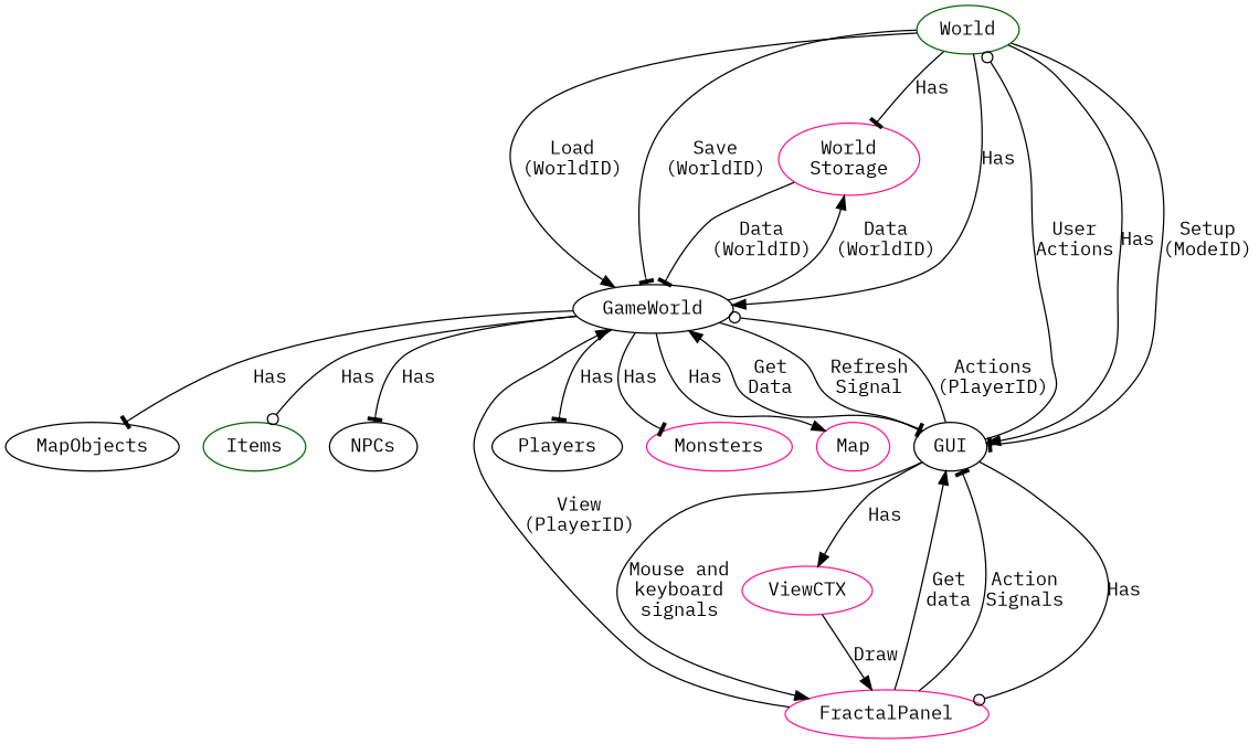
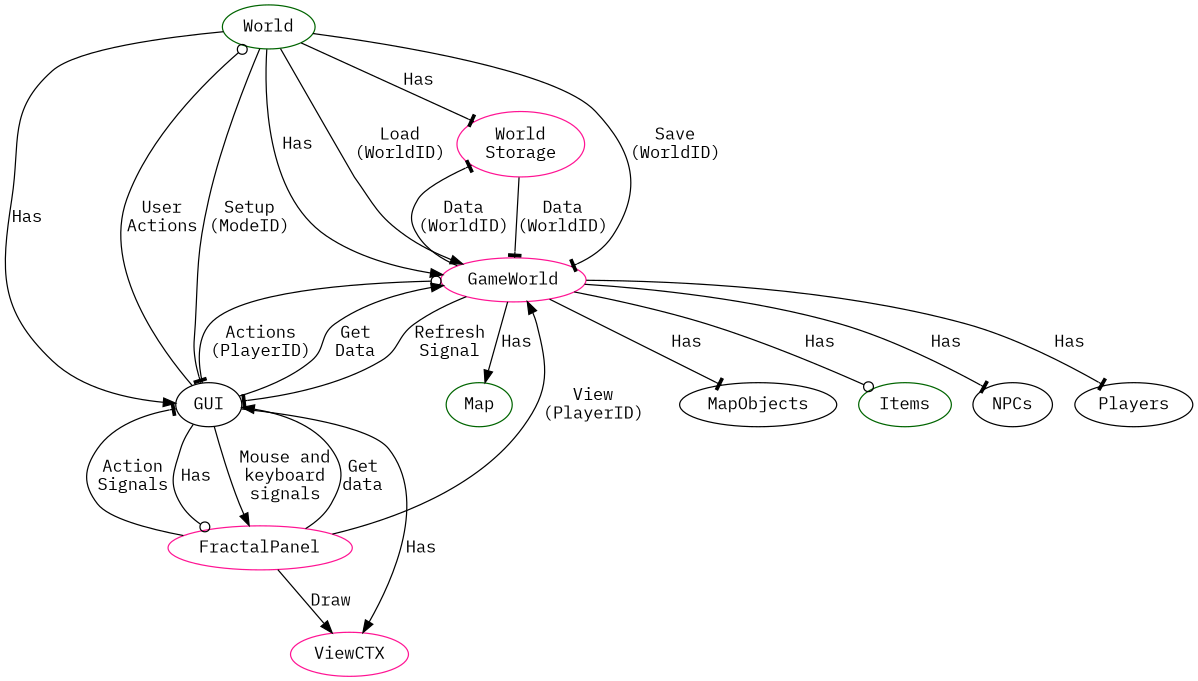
  digraph {
    fontname="IBM Plex Mono"
    node [color=deeppink fontname="IBM Plex Mono"]
    edge [arrowhead=normal fontname="IBM Plex Mono"]
    n1 [color=darkgreen label=World]
    "World\nStorage"
-   GameWorld [color=black]
+   GameWorld
    GUI [color=black]
    Players [color=black]
-   Monsters
-   Map
+   Map [color=darkgreen]
    MapObjects [color=black]
    Items [color=darkgreen]
    NPCs [color=black]
    FractalPanel
    ViewCTX
    n1 -> "World\nStorage" [arrowhead=tee label=Has]
    n1 -> GameWorld [label=Has]
    n1 -> GameWorld [label="Load\n(WorldID)"]
    n1 -> GameWorld [arrowhead=tee label="Save\n(WorldID)"]
    n1 -> GUI [label=Has]
    n1 -> GUI [arrowhead=tee label="Setup\n(ModeID)"]
    "World\nStorage" -> GameWorld [arrowhead=tee label="Data\n(WorldID)"]
-   GameWorld -> "World\nStorage" [label="Data\n(WorldID)"]
+   GameWorld -> "World\nStorage" [arrowhead=tee label="Data\n(WorldID)"]
    GameWorld -> GUI [arrowhead=tee label="Refresh\nSignal"]
    GameWorld -> Players [arrowhead=tee label=Has]
-   GameWorld -> Monsters [arrowhead=tee label=Has]
    GameWorld -> Map [label=Has]
    GameWorld -> MapObjects [arrowhead=tee label=Has]
    GameWorld -> Items [arrowhead=odot label=Has]
    GameWorld -> NPCs [arrowhead=tee label=Has]
    GUI -> n1 [arrowhead=odot label="User\nActions"]
    GUI -> GameWorld [arrowhead=odot label="Actions\n(PlayerID)"]
    GUI -> GameWorld [label="Get\nData"]
    GUI -> FractalPanel [arrowhead=odot label=Has]
    GUI -> FractalPanel [label="Mouse and\nkeyboard\nsignals"]
    GUI -> ViewCTX [label=Has]
    FractalPanel -> GameWorld [label="View\n(PlayerID)"]
    FractalPanel -> GUI [label="Get\ndata"]
    FractalPanel -> GUI [arrowhead=tee label="Action\nSignals"]
-   ViewCTX -> FractalPanel [label=Draw]
+   FractalPanel -> ViewCTX [label=Draw]
  }
